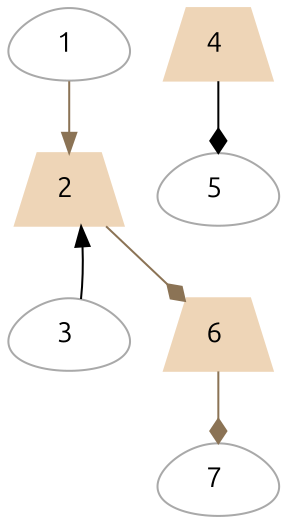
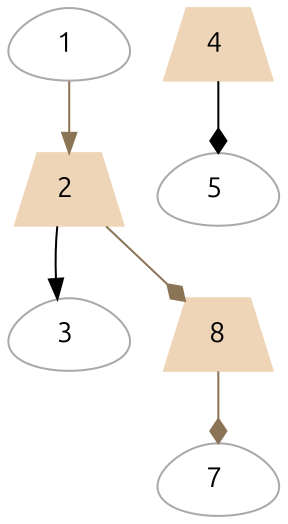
  digraph {
    fontname=Ubuntu
    node [color=darkgray fontcolor=black fontname=Ubuntu shape=egg style=solid]
    edge [arrowhead=diamond color=burlywood4 fontname=Ubuntu]
    "2 " [color=bisque2 shape=trapezium style=filled]
    "1 "
    "3 "
-   "6 " [color=bisque2 shape=trapezium style=filled]
+   "6 " [color=bisque2 shape=trapezium style=filled label=8]
    "7 "
    "4 " [color=bisque2 shape=trapezium style=filled]
    "5 "
-   "3 " -> "2 " [arrowhead=normal color=black]
+   "2 " -> "3 " [arrowhead=normal color=black]
    "2 " -> "6 "
    "1 " -> "2 " [arrowhead=normal]
    "6 " -> "7 "
    "4 " -> "5 " [color=black]
  }
